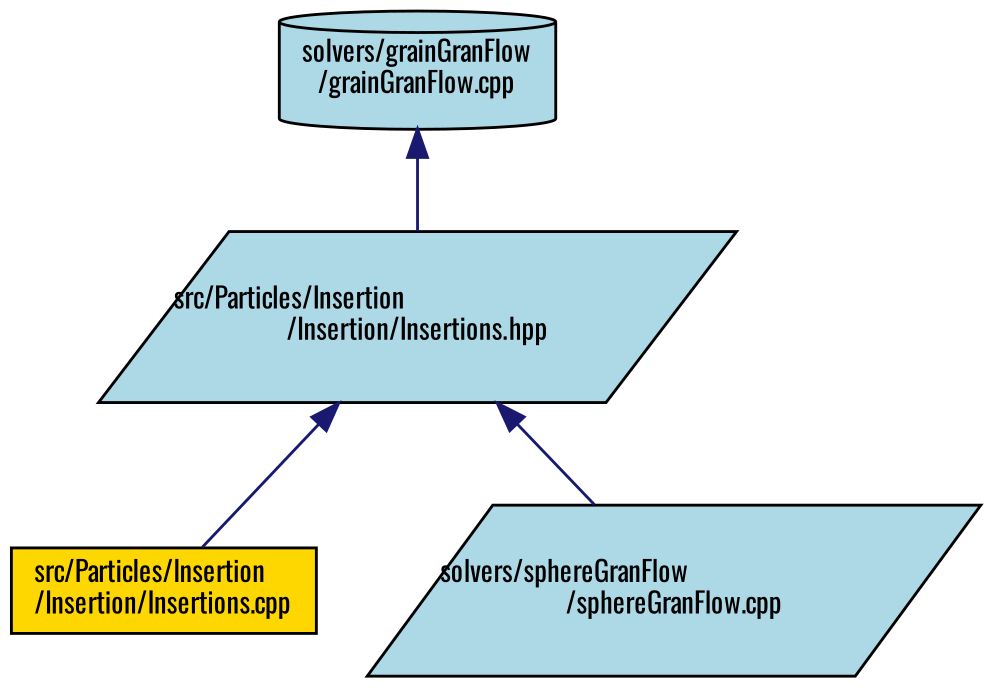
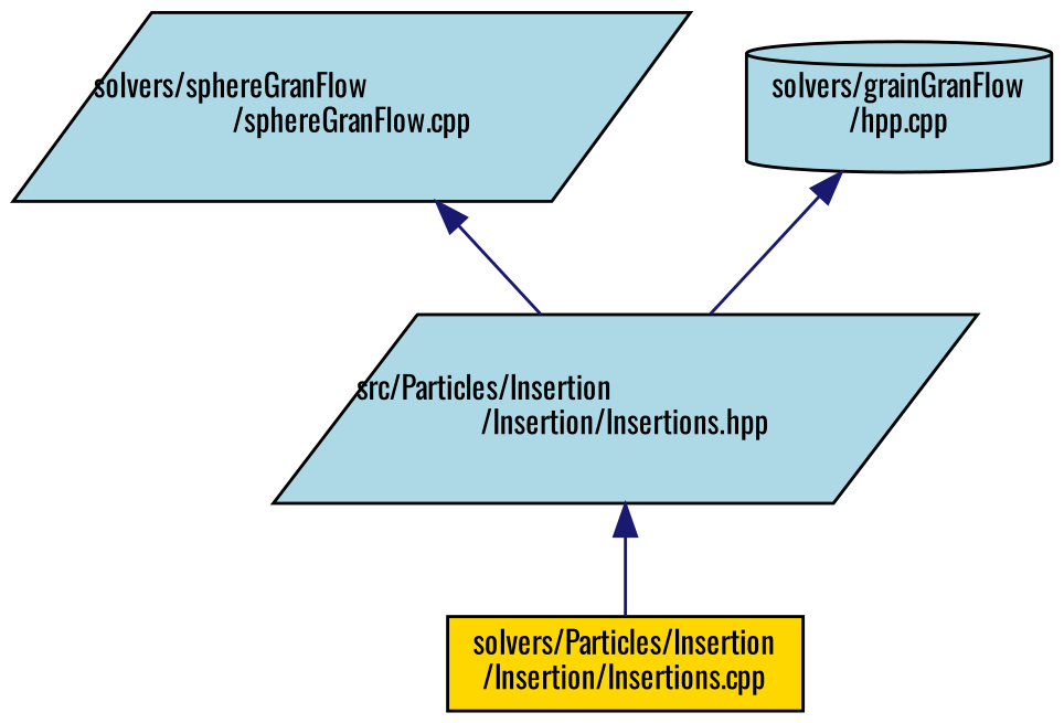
  digraph {
    fontname=Oswald
    node [color=black fillcolor=lightblue fontname=Oswald fontsize=10 shape=parallelogram style=filled]
    edge [color=midnightblue dir=back fontname=Oswald fontsize=10 labelfontname=Helvetica labelfontsize=10 style=solid]
    n1 [fontcolor=black height=0.2 label="src/Particles/Insertion\l/Insertion/Insertions.hpp" width=0.4]
-   n2 [fillcolor=gold height=0.2 label="src/Particles/Insertion\l/Insertion/Insertions.cpp" shape=box width=0.4]
+   n2 [fillcolor=gold height=0.2 label="solvers/Particles/Insertion\l/Insertion/Insertions.cpp" shape=box width=0.4]
    n3 [height=0.2 label="solvers/sphereGranFlow\l/sphereGranFlow.cpp" width=0.4]
-   n4 [height=0.2 label="solvers/grainGranFlow\l/grainGranFlow.cpp" shape=cylinder width=0.4]
+   n4 [height=0.2 label="solvers/grainGranFlow\l/hpp.cpp" shape=cylinder width=0.4]
    n1 -> n2
-   n1 -> n3
+   n3 -> n1
    n4 -> n1
  }
